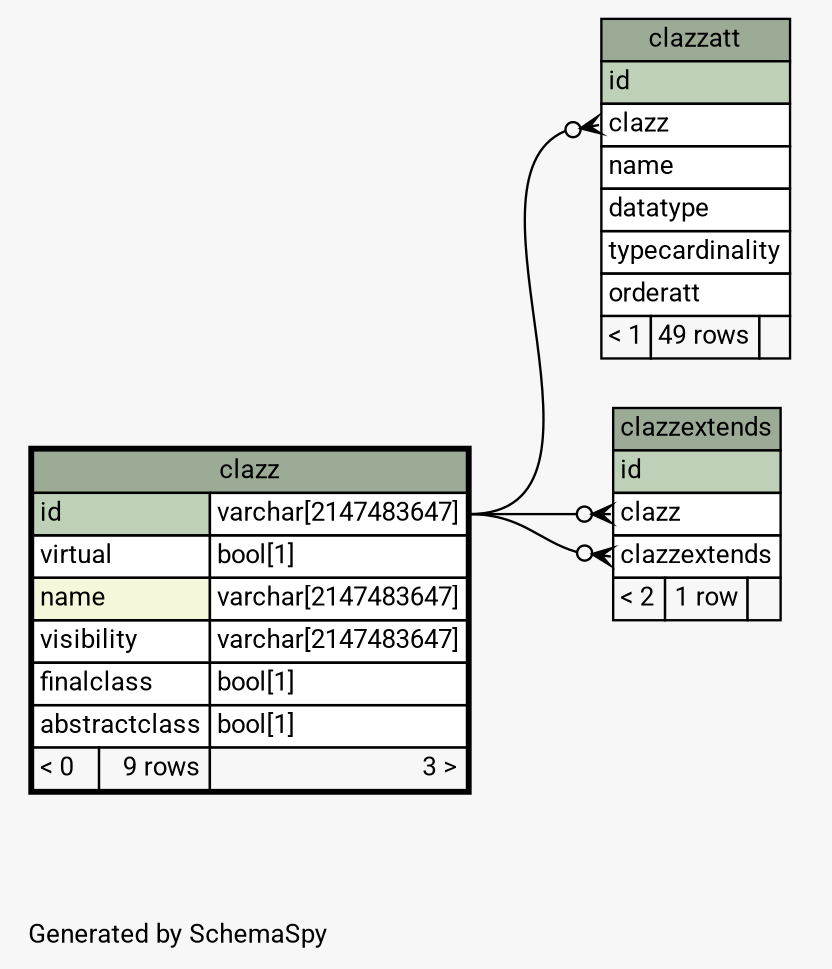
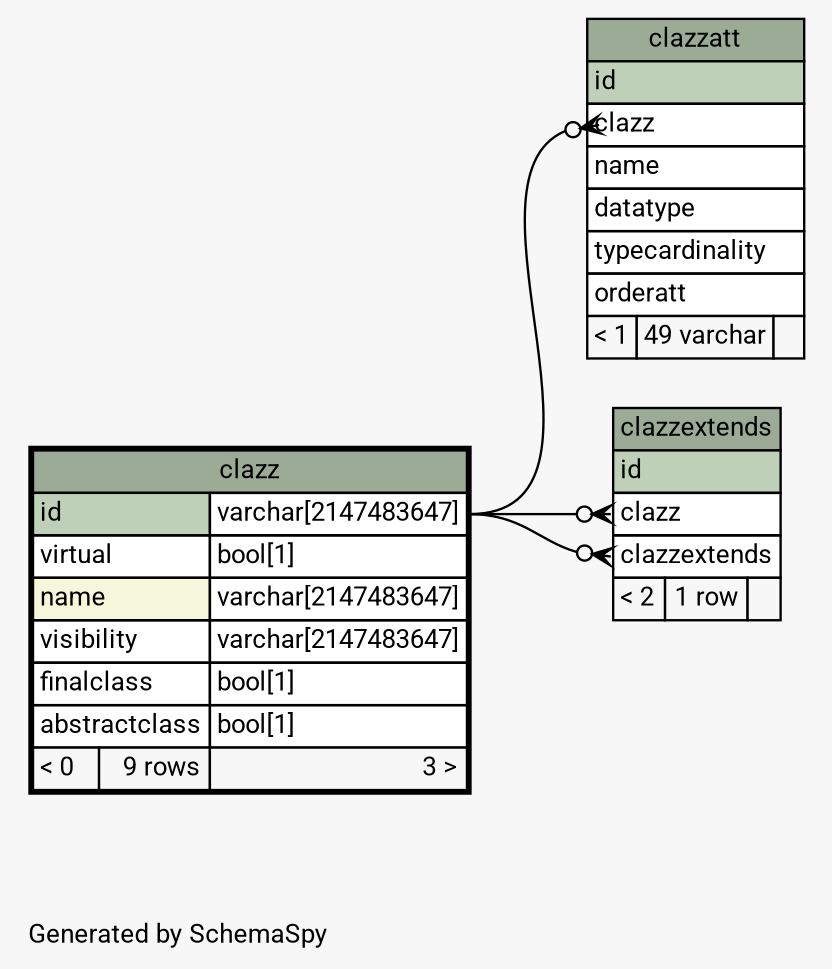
  digraph {
    bgcolor="#f7f7f7"
    fontname=Roboto
    fontsize=11
    label="\nGenerated by SchemaSpy"
    labeljust=l
    nodesep=0.18
    rankdir=RL
    ranksep=0.46
    node [fontname=Roboto fontsize=11 shape=plaintext]
    edge [arrowhead=none arrowsize=0.8 arrowtail=crowodot dir=back headport="id.type:e" tailport="clazz:w" fontname=Roboto]
-   n1 [label=<     <TABLE BORDER="0" CELLBORDER="1" CELLSPACING="0" BGCOLOR="#ffffff">       <TR><TD COLSPAN="3" BGCOLOR="#9bab96" ALIGN="CENTER">clazzatt</TD></TR>       <TR><TD PORT="id" COLSPAN="3" BGCOLOR="#bed1b8" ALIGN="LEFT">id</TD></TR>       <TR><TD PORT="clazz" COLSPAN="3" ALIGN="LEFT">clazz</TD></TR>       <TR><TD PORT="name" COLSPAN="3" ALIGN="LEFT">name</TD></TR>       <TR><TD PORT="datatype" COLSPAN="3" ALIGN="LEFT">datatype</TD></TR>       <TR><TD PORT="typecardinality" COLSPAN="3" ALIGN="LEFT">typecardinality</TD></TR>       <TR><TD PORT="orderatt" COLSPAN="3" ALIGN="LEFT">orderatt</TD></TR>       <TR><TD ALIGN="LEFT" BGCOLOR="#f7f7f7">&lt; 1</TD><TD ALIGN="RIGHT" BGCOLOR="#f7f7f7">49 rows</TD><TD ALIGN="RIGHT" BGCOLOR="#f7f7f7">  </TD></TR>     </TABLE>>]
+   n1 [label=<     <TABLE BORDER="0" CELLBORDER="1" CELLSPACING="0" BGCOLOR="#ffffff">       <TR><TD COLSPAN="3" BGCOLOR="#9bab96" ALIGN="CENTER">clazzatt</TD></TR>       <TR><TD PORT="id" COLSPAN="3" BGCOLOR="#bed1b8" ALIGN="LEFT">id</TD></TR>       <TR><TD PORT="clazz" COLSPAN="3" ALIGN="LEFT">clazz</TD></TR>       <TR><TD PORT="name" COLSPAN="3" ALIGN="LEFT">name</TD></TR>       <TR><TD PORT="datatype" COLSPAN="3" ALIGN="LEFT">datatype</TD></TR>       <TR><TD PORT="typecardinality" COLSPAN="3" ALIGN="LEFT">typecardinality</TD></TR>       <TR><TD PORT="orderatt" COLSPAN="3" ALIGN="LEFT">orderatt</TD></TR>       <TR><TD ALIGN="LEFT" BGCOLOR="#f7f7f7">&lt; 1</TD><TD ALIGN="RIGHT" BGCOLOR="#f7f7f7">49 varchar</TD><TD ALIGN="RIGHT" BGCOLOR="#f7f7f7">  </TD></TR>     </TABLE>>]
    n2 [label=<     <TABLE BORDER="2" CELLBORDER="1" CELLSPACING="0" BGCOLOR="#ffffff">       <TR><TD COLSPAN="3" BGCOLOR="#9bab96" ALIGN="CENTER">clazz</TD></TR>       <TR><TD PORT="id" COLSPAN="2" BGCOLOR="#bed1b8" ALIGN="LEFT">id</TD><TD PORT="id.type" ALIGN="LEFT">varchar[2147483647]</TD></TR>       <TR><TD PORT="virtual" COLSPAN="2" ALIGN="LEFT">virtual</TD><TD PORT="virtual.type" ALIGN="LEFT">bool[1]</TD></TR>       <TR><TD PORT="name" COLSPAN="2" BGCOLOR="#f4f7da" ALIGN="LEFT">name</TD><TD PORT="name.type" ALIGN="LEFT">varchar[2147483647]</TD></TR>       <TR><TD PORT="visibility" COLSPAN="2" ALIGN="LEFT">visibility</TD><TD PORT="visibility.type" ALIGN="LEFT">varchar[2147483647]</TD></TR>       <TR><TD PORT="finalclass" COLSPAN="2" ALIGN="LEFT">finalclass</TD><TD PORT="finalclass.type" ALIGN="LEFT">bool[1]</TD></TR>       <TR><TD PORT="abstractclass" COLSPAN="2" ALIGN="LEFT">abstractclass</TD><TD PORT="abstractclass.type" ALIGN="LEFT">bool[1]</TD></TR>       <TR><TD ALIGN="LEFT" BGCOLOR="#f7f7f7">&lt; 0</TD><TD ALIGN="RIGHT" BGCOLOR="#f7f7f7">9 rows</TD><TD ALIGN="RIGHT" BGCOLOR="#f7f7f7">3 &gt;</TD></TR>     </TABLE>>]
    n3 [label=<     <TABLE BORDER="0" CELLBORDER="1" CELLSPACING="0" BGCOLOR="#ffffff">       <TR><TD COLSPAN="3" BGCOLOR="#9bab96" ALIGN="CENTER">clazzextends</TD></TR>       <TR><TD PORT="id" COLSPAN="3" BGCOLOR="#bed1b8" ALIGN="LEFT">id</TD></TR>       <TR><TD PORT="clazz" COLSPAN="3" ALIGN="LEFT">clazz</TD></TR>       <TR><TD PORT="clazzextends" COLSPAN="3" ALIGN="LEFT">clazzextends</TD></TR>       <TR><TD ALIGN="LEFT" BGCOLOR="#f7f7f7">&lt; 2</TD><TD ALIGN="RIGHT" BGCOLOR="#f7f7f7">1 row</TD><TD ALIGN="RIGHT" BGCOLOR="#f7f7f7">  </TD></TR>     </TABLE>>]
    n1 -> n2
    n3 -> n2
    n3 -> n2 [tailport="clazzextends:w"]
  }
